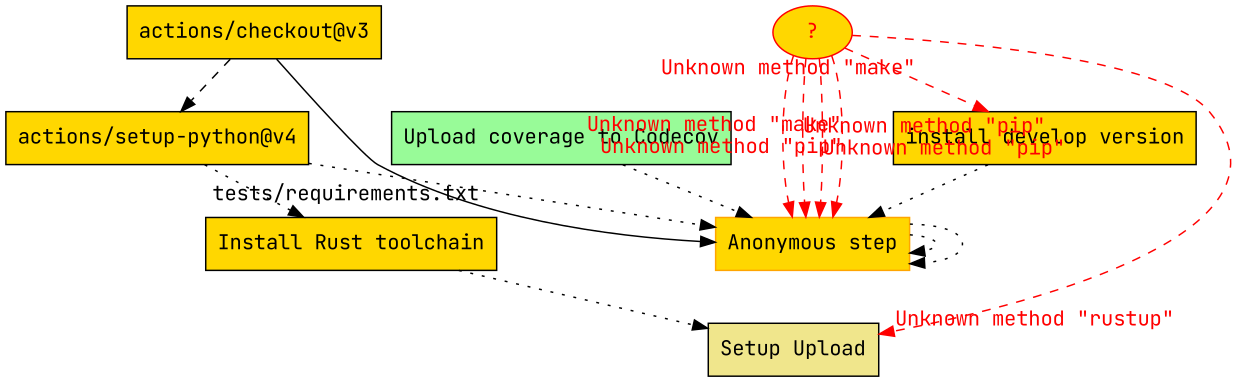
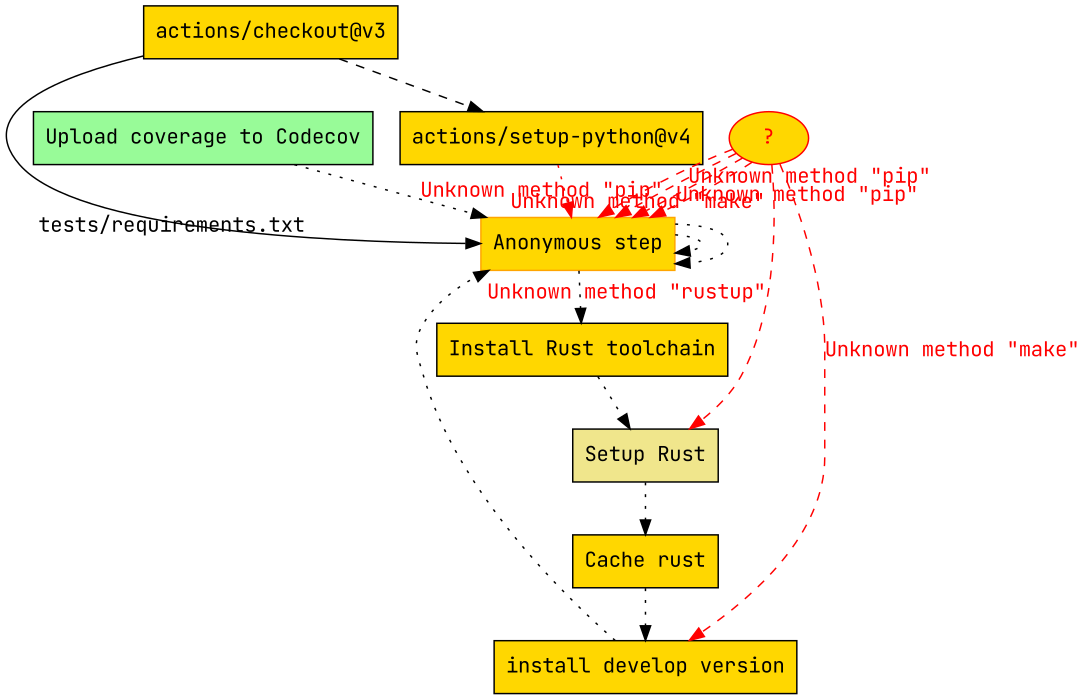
  digraph {
    fontname="JetBrains Mono"
    node [fillcolor=gold fontname="JetBrains Mono" shape=rect style=filled]
    edge [fontname="JetBrains Mono" style=dotted]
    "actions/checkout@v3"
    "actions/setup-python@v4"
    "Anonymous step" [color=orange]
    "Install Rust toolchain"
-   "Setup Rust" [fillcolor=khaki label="Setup Upload"]
+   "Setup Rust" [fillcolor=khaki]
    "Upload coverage to Codecov" [fillcolor=palegreen]
+   "Cache rust"
    "install develop version"
    "?" [color=red fontcolor=red shape=ellipse]
    "actions/checkout@v3" -> "actions/setup-python@v4" [style=dashed]
    "actions/checkout@v3" -> "Anonymous step" [decorate=false xlabel="tests/requirements.txt" style=""]
-   "actions/setup-python@v4" -> "Anonymous step"
+   "actions/setup-python@v4" -> "Anonymous step" [color=red]
    "Anonymous step" -> "Anonymous step"
    "Anonymous step" -> "Anonymous step"
-   "actions/setup-python@v4" -> "Install Rust toolchain"
+   "Anonymous step" -> "Install Rust toolchain"
    "Install Rust toolchain" -> "Setup Rust"
+   "Setup Rust" -> "Cache rust"
    "Upload coverage to Codecov" -> "Anonymous step"
+   "Cache rust" -> "install develop version"
    "install develop version" -> "Anonymous step"
    "?" -> "Anonymous step" [color=red fontcolor=red style=dashed xlabel="Unknown method \"pip\""]
    "?" -> "Anonymous step" [color=red fontcolor=red style=dashed xlabel="Unknown method \"pip\""]
    "?" -> "Anonymous step" [color=red fontcolor=red style=dashed xlabel="Unknown method \"pip\""]
    "?" -> "Anonymous step" [color=red fontcolor=red style=dashed xlabel="Unknown method \"make\""]
    "?" -> "Setup Rust" [color=red fontcolor=red style=dashed xlabel="Unknown method \"rustup\""]
    "?" -> "install develop version" [color=red fontcolor=red style=dashed xlabel="Unknown method \"make\""]
  }
